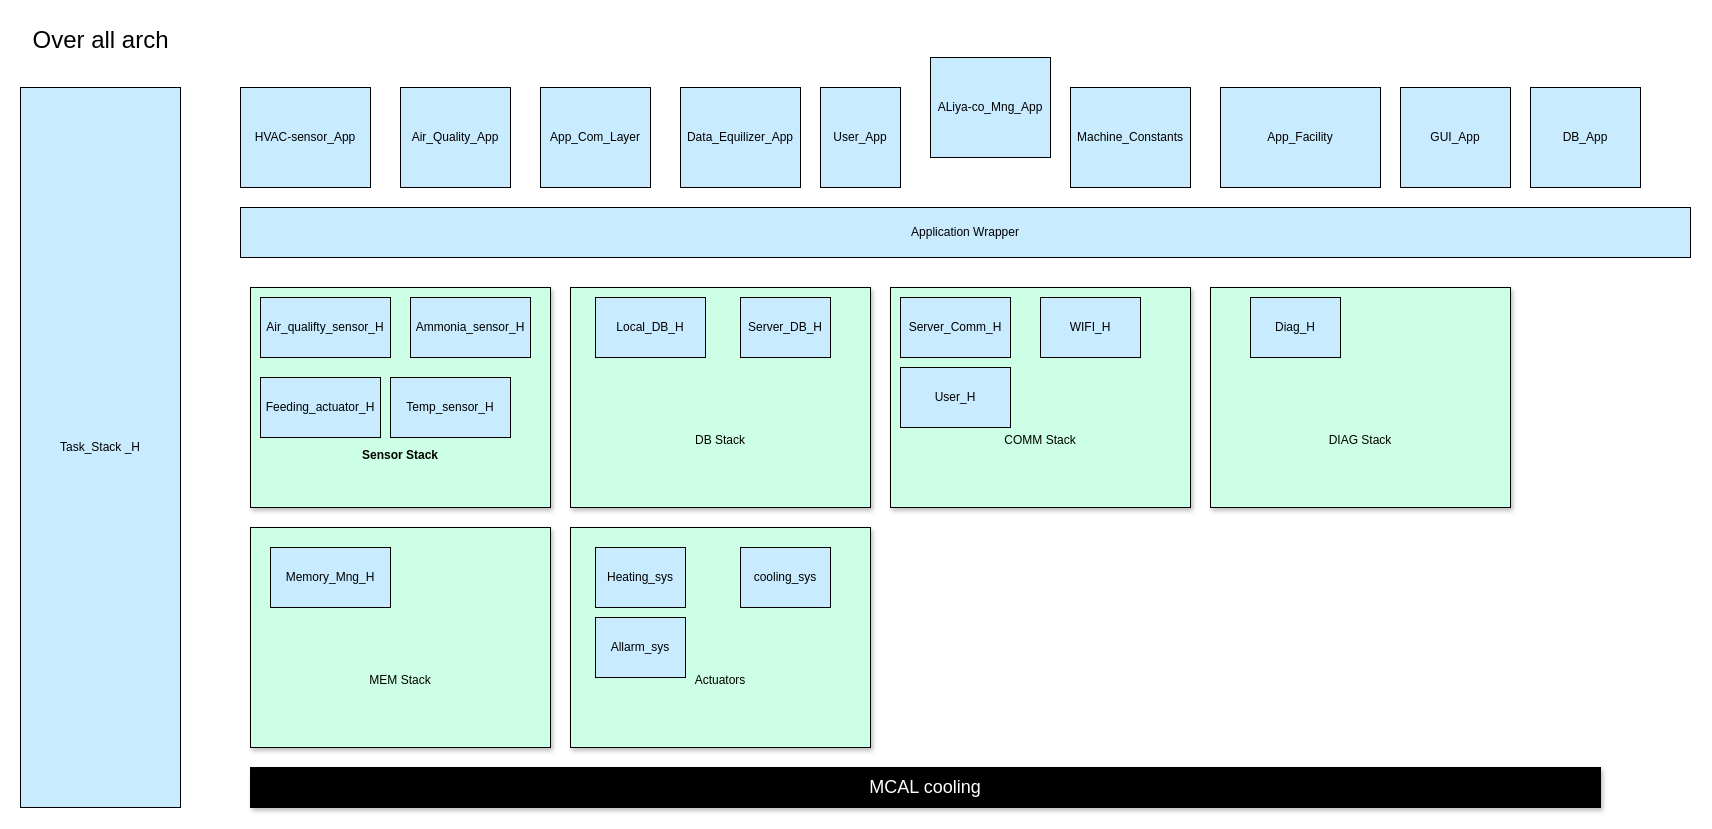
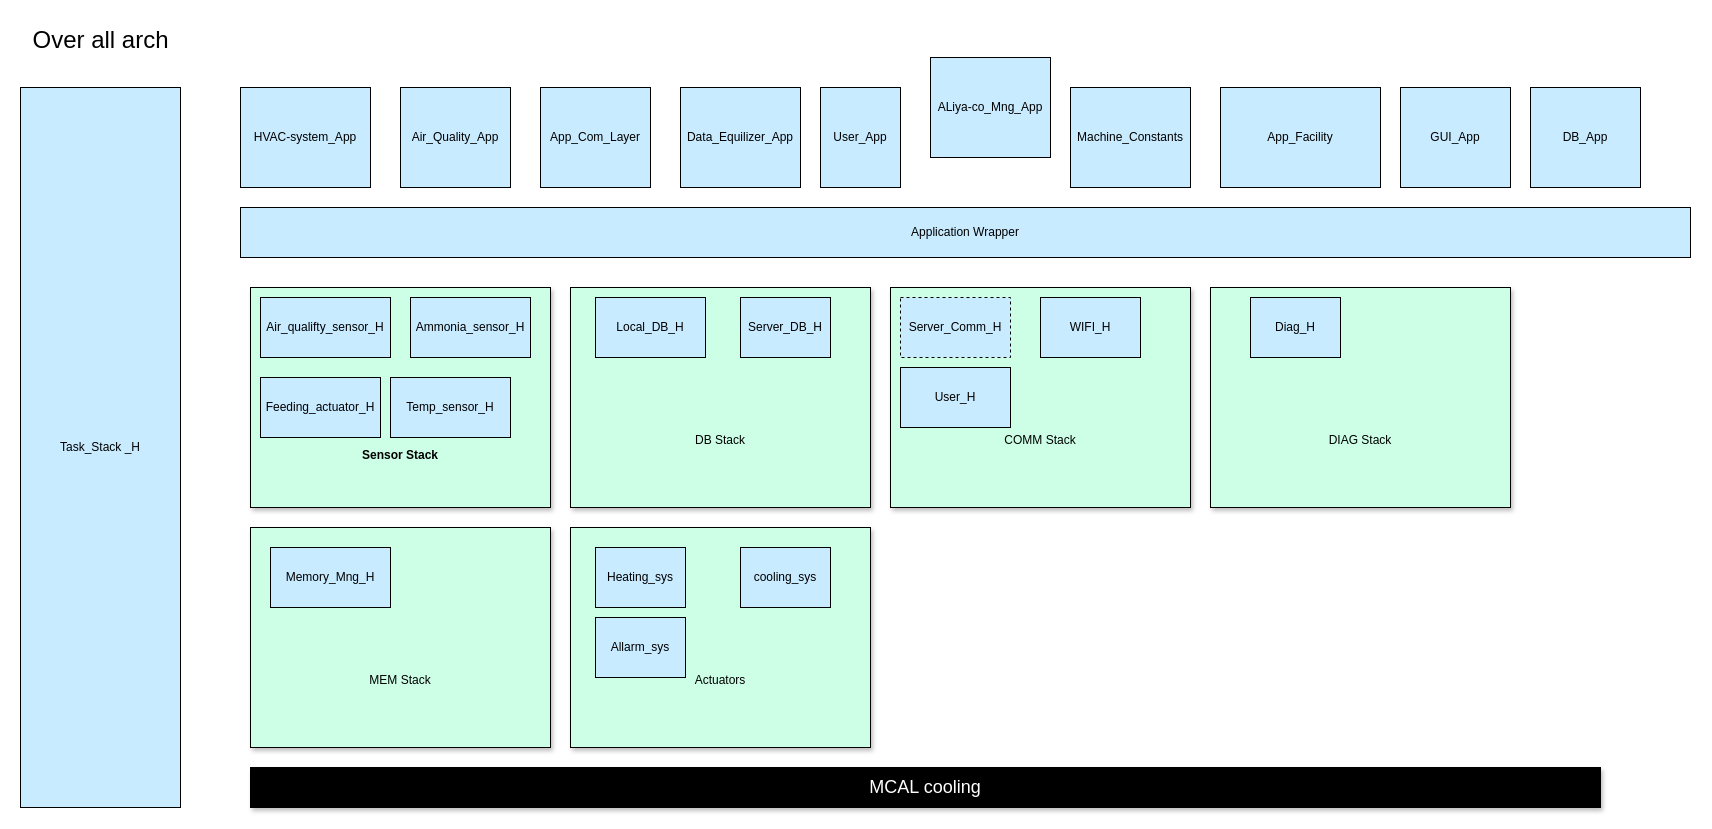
  <mxCell id="0" />
  <mxCell id="1" parent="0" />
  <mxCell id="2" value="&lt;br&gt;&lt;br&gt;&lt;br&gt;&lt;br&gt;&lt;br&gt;&lt;br&gt;Actuators" style="rounded=0;whiteSpace=wrap;html=1;shadow=1;fillColor=#CCFFE6;" vertex="1" parent="1"><mxGeometry x="570" y="527" width="300" height="220" as="geometry" /></mxCell>
  <mxCell id="3" value="&lt;br&gt;&lt;br&gt;&lt;br&gt;&lt;br&gt;&lt;br&gt;&lt;br&gt;MEM Stack" style="rounded=0;whiteSpace=wrap;html=1;shadow=1;fillColor=#CCFFE6;" parent="1" vertex="1"><mxGeometry x="250" y="527" width="300" height="220" as="geometry" /></mxCell>
  <mxCell id="4" value="&lt;br&gt;&lt;br&gt;&lt;br&gt;&lt;br&gt;&lt;br&gt;&lt;br&gt;DIAG Stack" style="rounded=0;whiteSpace=wrap;html=1;shadow=1;fillColor=#CCFFE6;" parent="1" vertex="1"><mxGeometry x="1210" y="287" width="300" height="220" as="geometry" /></mxCell>
  <mxCell id="5" value="&lt;br&gt;&lt;br&gt;&lt;br&gt;&lt;br&gt;&lt;br&gt;&lt;br&gt;COMM Stack" style="rounded=0;whiteSpace=wrap;html=1;shadow=1;fillColor=#CCFFE6;" parent="1" vertex="1"><mxGeometry x="890" y="287" width="300" height="220" as="geometry" /></mxCell>
  <mxCell id="6" value="&lt;br&gt;&lt;br&gt;&lt;br&gt;&lt;br&gt;&lt;br&gt;&lt;br&gt;DB Stack" style="rounded=0;whiteSpace=wrap;html=1;shadow=1;fillColor=#CCFFE6;" parent="1" vertex="1"><mxGeometry x="570" y="287" width="300" height="220" as="geometry" /></mxCell>
  <mxCell id="7" value="&lt;b&gt;&lt;br&gt;&lt;br&gt;&lt;br&gt;&lt;br&gt;&lt;br&gt;&lt;br&gt;&lt;br&gt;&lt;br&gt;Sensor Stack&lt;/b&gt;" style="rounded=0;whiteSpace=wrap;html=1;shadow=1;fillColor=#CCFFE6;" parent="1" vertex="1"><mxGeometry x="250" y="287" width="300" height="220" as="geometry" /></mxCell>
  <mxCell id="8" value="&lt;font style=&quot;font-size: 24px;&quot;&gt;Over all arch&lt;/font&gt;" style="text;html=1;align=center;verticalAlign=middle;resizable=0;points=[];autosize=1;strokeColor=none;fillColor=none;" parent="1" vertex="1"><mxGeometry x="20" y="20" width="160" height="40" as="geometry" /></mxCell>
- <mxCell id="9" value="HVAC-sensor_App" style="rounded=0;whiteSpace=wrap;html=1;fillColor=#C9EBFF;" parent="1" vertex="1"><mxGeometry x="240" y="87" width="130" height="100" as="geometry" /></mxCell>
+ <mxCell id="9" value="HVAC-system_App" style="rounded=0;whiteSpace=wrap;html=1;fillColor=#C9EBFF;" parent="1" vertex="1"><mxGeometry x="240" y="87" width="130" height="100" as="geometry" /></mxCell>
  <mxCell id="10" value="Air_Quality_App" style="rounded=0;whiteSpace=wrap;html=1;fillColor=#C9EBFF;" parent="1" vertex="1"><mxGeometry x="400" y="87" width="110" height="100" as="geometry" /></mxCell>
  <mxCell id="11" value="App_Com_Layer" style="rounded=0;whiteSpace=wrap;html=1;fillColor=#C9EBFF;" parent="1" vertex="1"><mxGeometry x="540" y="87" width="110" height="100" as="geometry" /></mxCell>
  <mxCell id="12" value="Task_Stack _H" style="rounded=0;whiteSpace=wrap;html=1;fillColor=#C9EBFF;" parent="1" vertex="1"><mxGeometry x="20" y="87" width="160" height="720" as="geometry" /></mxCell>
  <mxCell id="13" value="Memory_Mng_H" style="rounded=0;whiteSpace=wrap;html=1;fillColor=#C9EBFF;" parent="1" vertex="1"><mxGeometry x="270" y="547" width="120" height="60" as="geometry" /></mxCell>
  <mxCell id="14" value="User_H" style="rounded=0;whiteSpace=wrap;html=1;fillColor=#C9EBFF;" parent="1" vertex="1"><mxGeometry x="900" y="367" width="110" height="60" as="geometry" /></mxCell>
  <mxCell id="15" value="Diag_H" style="rounded=0;whiteSpace=wrap;html=1;fillColor=#C9EBFF;" parent="1" vertex="1"><mxGeometry x="1250" y="297" width="90" height="60" as="geometry" /></mxCell>
  <mxCell id="16" value="ALiya-co_Mng_App" style="rounded=0;whiteSpace=wrap;html=1;fillColor=#C9EBFF;" parent="1" vertex="1"><mxGeometry x="930" y="57" width="120" height="100" as="geometry" /></mxCell>
  <mxCell id="17" value="Temp_sensor_H" style="rounded=0;whiteSpace=wrap;html=1;fillColor=#C9EBFF;" parent="1" vertex="1"><mxGeometry x="390" y="377" width="120" height="60" as="geometry" /></mxCell>
  <mxCell id="18" value="Air_qualifty_sensor_H" style="rounded=0;whiteSpace=wrap;html=1;fillColor=#C9EBFF;" parent="1" vertex="1"><mxGeometry x="260" y="297" width="130" height="60" as="geometry" /></mxCell>
  <mxCell id="19" value="Ammonia_sensor_H" style="rounded=0;whiteSpace=wrap;html=1;fillColor=#C9EBFF;" parent="1" vertex="1"><mxGeometry x="410" y="297" width="120" height="60" as="geometry" /></mxCell>
  <mxCell id="20" value="Feeding_actuator_H" style="rounded=0;whiteSpace=wrap;html=1;fillColor=#C9EBFF;" parent="1" vertex="1"><mxGeometry x="260" y="377" width="120" height="60" as="geometry" /></mxCell>
  <mxCell id="21" value="Heating_sys" style="rounded=0;whiteSpace=wrap;html=1;fillColor=#C9EBFF;" parent="1" vertex="1"><mxGeometry x="595" y="547" width="90" height="60" as="geometry" /></mxCell>
- <mxCell id="22" value="Server_Comm_H" style="rounded=0;whiteSpace=wrap;html=1;fillColor=#C9EBFF;" parent="1" vertex="1"><mxGeometry x="900" y="297" width="110" height="60" as="geometry" /></mxCell>
+ <mxCell id="22" value="Server_Comm_H" style="rounded=0;whiteSpace=wrap;html=1;fillColor=#C9EBFF;dashed=1;" parent="1" vertex="1"><mxGeometry x="900" y="297" width="110" height="60" as="geometry" /></mxCell>
  <mxCell id="23" value="WIFI_H" style="rounded=0;whiteSpace=wrap;html=1;fillColor=#C9EBFF;" parent="1" vertex="1"><mxGeometry x="1040" y="297" width="100" height="60" as="geometry" /></mxCell>
  <mxCell id="24" value="App_Facility" style="rounded=0;whiteSpace=wrap;html=1;fillColor=#C9EBFF;" parent="1" vertex="1"><mxGeometry x="1220" y="87" width="160" height="100" as="geometry" /></mxCell>
  <mxCell id="25" value="Data_Equilizer_App" style="rounded=0;whiteSpace=wrap;html=1;fillColor=#C9EBFF;" parent="1" vertex="1"><mxGeometry x="680" y="87" width="120" height="100" as="geometry" /></mxCell>
  <mxCell id="26" value="User_App" style="rounded=0;whiteSpace=wrap;html=1;fillColor=#C9EBFF;" parent="1" vertex="1"><mxGeometry x="820" y="87" width="80" height="100" as="geometry" /></mxCell>
  <mxCell id="27" value="Machine_Constants" style="rounded=0;whiteSpace=wrap;html=1;fillColor=#C9EBFF;" parent="1" vertex="1"><mxGeometry x="1070" y="87" width="120" height="100" as="geometry" /></mxCell>
  <mxCell id="28" value="Application Wrapper" style="rounded=0;whiteSpace=wrap;html=1;fillColor=#C9EBFF;" parent="1" vertex="1"><mxGeometry x="240" y="207" width="1450" height="50" as="geometry" /></mxCell>
  <mxCell id="29" value="Server_DB_H" style="rounded=0;whiteSpace=wrap;html=1;fillColor=#C9EBFF;" parent="1" vertex="1"><mxGeometry x="740" y="297" width="90" height="60" as="geometry" /></mxCell>
  <mxCell id="30" value="&lt;font style=&quot;font-size: 18px;&quot; color=&quot;#ffffff&quot;&gt;MCAL cooling&lt;/font&gt;" style="rounded=0;whiteSpace=wrap;html=1;shadow=1;fillColor=#000000;" parent="1" vertex="1"><mxGeometry x="250" y="767" width="1350" height="40" as="geometry" /></mxCell>
  <mxCell id="31" value="GUI_App" style="rounded=0;whiteSpace=wrap;html=1;fillColor=#C9EBFF;" parent="1" vertex="1"><mxGeometry x="1400" y="87" width="110" height="100" as="geometry" /></mxCell>
  <mxCell id="32" value="DB_App" style="rounded=0;whiteSpace=wrap;html=1;fillColor=#C9EBFF;" parent="1" vertex="1"><mxGeometry x="1530" y="87" width="110" height="100" as="geometry" /></mxCell>
  <mxCell id="33" value="Local_DB_H" style="rounded=0;whiteSpace=wrap;html=1;fillColor=#C9EBFF;" vertex="1" parent="1"><mxGeometry x="595" y="297" width="110" height="60" as="geometry" /></mxCell>
  <mxCell id="34" value="cooling_sys" style="rounded=0;whiteSpace=wrap;html=1;fillColor=#C9EBFF;" vertex="1" parent="1"><mxGeometry x="740" y="547" width="90" height="60" as="geometry" /></mxCell>
  <mxCell id="35" value="Allarm_sys" style="rounded=0;whiteSpace=wrap;html=1;fillColor=#C9EBFF;" vertex="1" parent="1"><mxGeometry x="595" y="617" width="90" height="60" as="geometry" /></mxCell>
